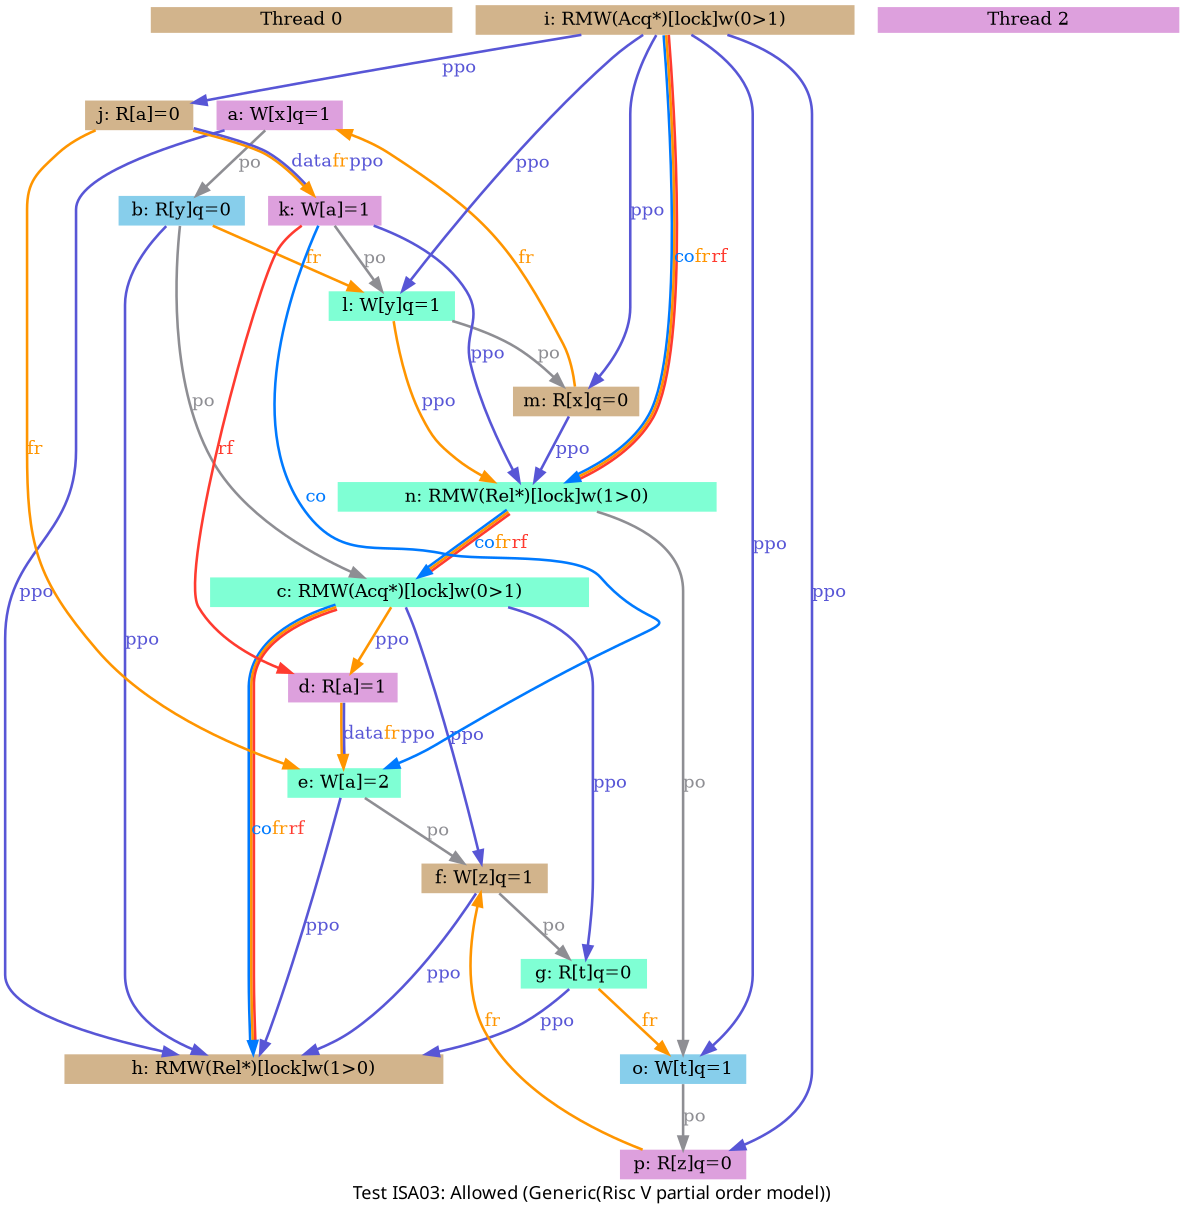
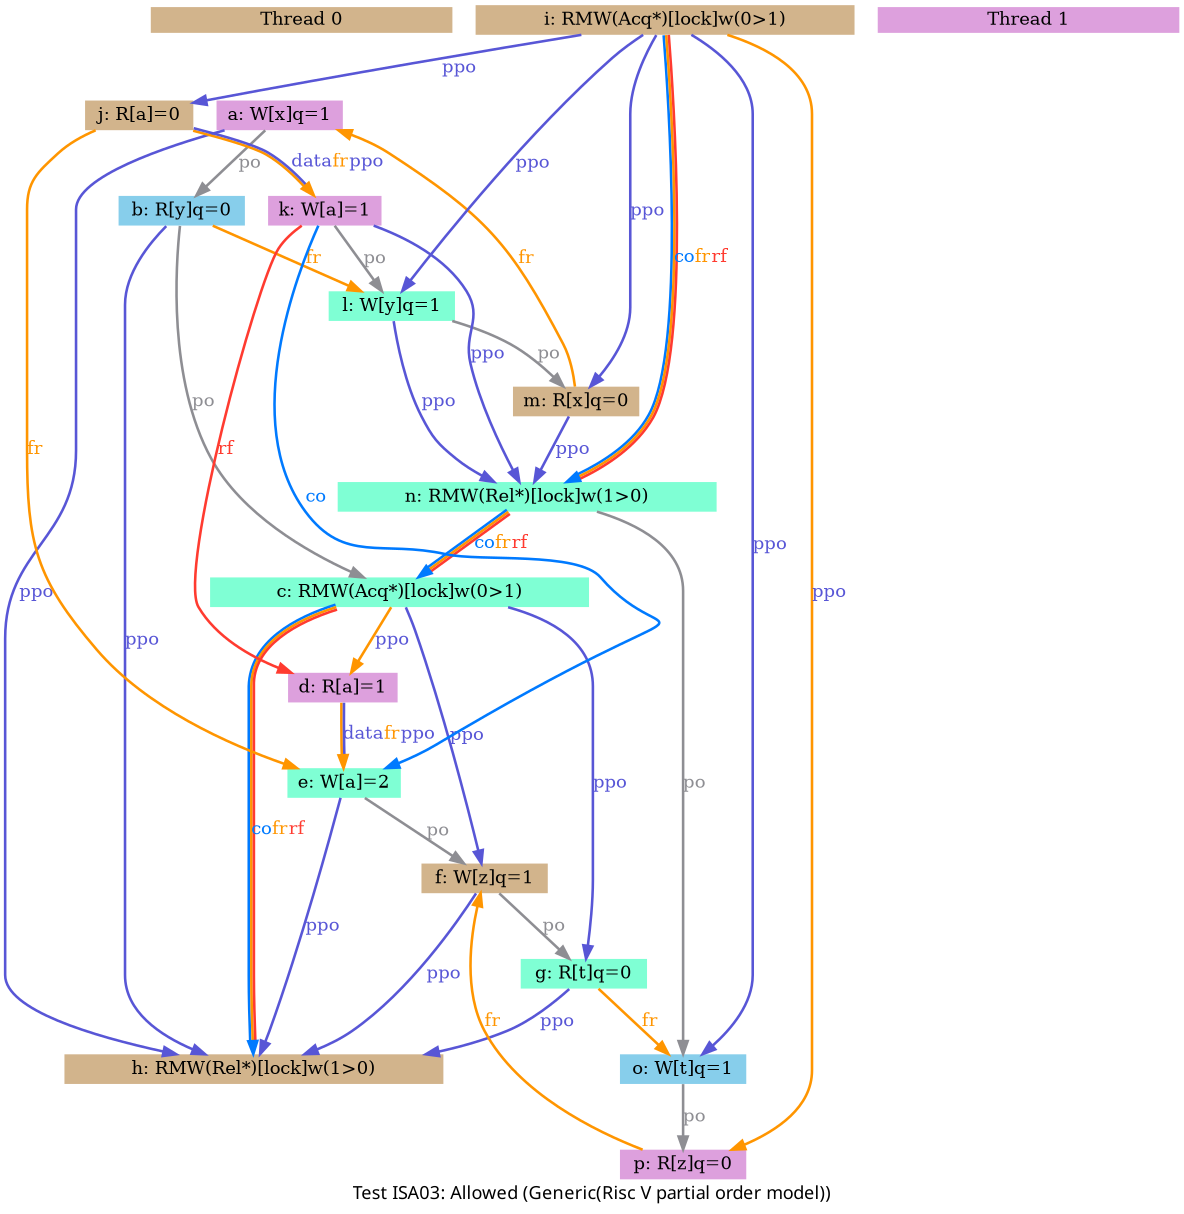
  digraph {
    fontname="SF Pro Display"
    fontsize=14
    label="Test ISA03: Allowed (Generic(Risc V partial order model))"
    splines=spline
    node [color=black fillcolor=tan fixedsize=false fontsize=14 shape=none style=filled]
    edge [arrowsize=1.000000 color="#5856D6" fontsize=14 penwidth=2.000000]
    n1 [fixedsize=true height=0.281250 label="Thread 0" width=3.250000]
    n2 [fillcolor=plum height=0.194444 label="a: W[x]q=1" width=1.361111]
    n3 [color=darkgreen fillcolor=skyblue height=0.194444 label="b: R[y]q=0" width=1.361111]
    n4 [height=0.194444 label="h: RMW(Rel*)[lock]w(1>0)" width=4.083333]
    n5 [color=teal fillcolor=aquamarine height=0.194444 label="c: RMW(Acq*)[lock]w(0>1)" width=4.083333]
    n6 [fillcolor=aquamarine height=0.194444 label="l: W[y]q=1" width=1.361111]
    n7 [fillcolor=plum height=0.194444 label="d: R[a]=1" width=1.166667]
    n8 [color=teal height=0.194444 label="f: W[z]q=1" width=1.361111]
    n9 [color=teal fillcolor=aquamarine height=0.194444 label="g: R[t]q=0" width=1.361111]
    n10 [color=darkgreen height=0.194444 label="m: R[x]q=0" width=1.361111]
    n11 [fillcolor=aquamarine height=0.194444 label="n: RMW(Rel*)[lock]w(1>0)" width=4.083333]
    n12 [color=darkgreen fillcolor=aquamarine height=0.194444 label="e: W[a]=2" width=1.166667]
    n13 [color=darkgreen fillcolor=skyblue height=0.194444 label="o: W[t]q=1" width=1.361111]
    n14 [color=teal fillcolor=plum height=0.194444 label="p: R[z]q=0" width=1.361111]
-   n15 [fillcolor=plum fixedsize=true height=0.281250 label="Thread 2" width=3.250000]
+   n15 [fillcolor=plum fixedsize=true height=0.281250 label="Thread 1" width=3.250000]
    n16 [height=0.194444 label="i: RMW(Acq*)[lock]w(0>1)" width=4.083333]
    n17 [color=darkgreen height=0.194444 label="j: R[a]=0" width=1.166667]
    n18 [fillcolor=plum height=0.194444 label="k: W[a]=1" width=1.166667]
    n2 -> n3 [color="#8E8E93" label=<<font color="#8E8E93">po</font>>]
    n2 -> n4 [label=<<font color="#5856D6">ppo</font>>]
    n3 -> n4 [label=<<font color="#5856D6">ppo</font>>]
    n3 -> n5 [color="#8E8E93" label=<<font color="#8E8E93">po</font>>]
    n3 -> n6 [color="#FF9500" label=<<font color="#FF9500">fr</font>>]
    n5 -> n4 [color="#007AFF:#FF9500:#FF3B30" label=<<font color="#007AFF">co</font><font color="#FF9500">fr</font><font color="#FF3B30">rf</font>>]
    n5 -> n7 [color="#FF9500" label=<<font color="#5856D6">ppo</font>>]
    n5 -> n8 [label=<<font color="#5856D6">ppo</font>>]
    n5 -> n9 [label=<<font color="#5856D6">ppo</font>>]
    n6 -> n10 [color="#8E8E93" label=<<font color="#8E8E93">po</font>>]
-   n6 -> n11 [color="#FF9500" label=<<font color="#5856D6">ppo</font>>]
+   n6 -> n11 [label=<<font color="#5856D6">ppo</font>>]
    n7 -> n12 [color="#FF9500:#5856D6" label=<<font color="#5856D6">data</font><font color="#FF9500">fr</font><font color="#5856D6">ppo</font>>]
    n8 -> n4 [label=<<font color="#5856D6">ppo</font>>]
    n8 -> n9 [color="#8E8E93" label=<<font color="#8E8E93">po</font>>]
    n9 -> n4 [label=<<font color="#5856D6">ppo</font>>]
    n9 -> n13 [color="#FF9500" label=<<font color="#FF9500">fr</font>>]
    n10 -> n2 [color="#FF9500" label=<<font color="#FF9500">fr</font>>]
    n10 -> n11 [label=<<font color="#5856D6">ppo</font>>]
    n11 -> n5 [color="#007AFF:#FF9500:#FF3B30" label=<<font color="#007AFF">co</font><font color="#FF9500">fr</font><font color="#FF3B30">rf</font>>]
    n11 -> n13 [color="#8E8E93" label=<<font color="#8E8E93">po</font>>]
    n12 -> n4 [label=<<font color="#5856D6">ppo</font>>]
    n12 -> n8 [color="#8E8E93" label=<<font color="#8E8E93">po</font>>]
    n13 -> n14 [color="#8E8E93" label=<<font color="#8E8E93">po</font>>]
    n14 -> n8 [color="#FF9500" label=<<font color="#FF9500">fr</font>>]
    n16 -> n6 [label=<<font color="#5856D6">ppo</font>>]
    n16 -> n10 [label=<<font color="#5856D6">ppo</font>>]
    n16 -> n11 [color="#007AFF:#FF9500:#FF3B30" label=<<font color="#007AFF">co</font><font color="#FF9500">fr</font><font color="#FF3B30">rf</font>>]
    n16 -> n13 [label=<<font color="#5856D6">ppo</font>>]
-   n16 -> n14 [label=<<font color="#5856D6">ppo</font>>]
+   n16 -> n14 [color="#FF9500" label=<<font color="#5856D6">ppo</font>>]
    n16 -> n17 [label=<<font color="#5856D6">ppo</font>>]
    n17 -> n12 [color="#FF9500" label=<<font color="#FF9500">fr</font>>]
    n17 -> n18 [color="#FF9500:#5856D6" label=<<font color="#5856D6">data</font><font color="#FF9500">fr</font><font color="#5856D6">ppo</font>>]
    n18 -> n6 [color="#8E8E93" label=<<font color="#8E8E93">po</font>>]
    n18 -> n7 [color="#FF3B30" label=<<font color="#FF3B30">rf</font>>]
    n18 -> n11 [label=<<font color="#5856D6">ppo</font>>]
    n18 -> n12 [color="#007AFF" label=<<font color="#007AFF">co</font>>]
  }
